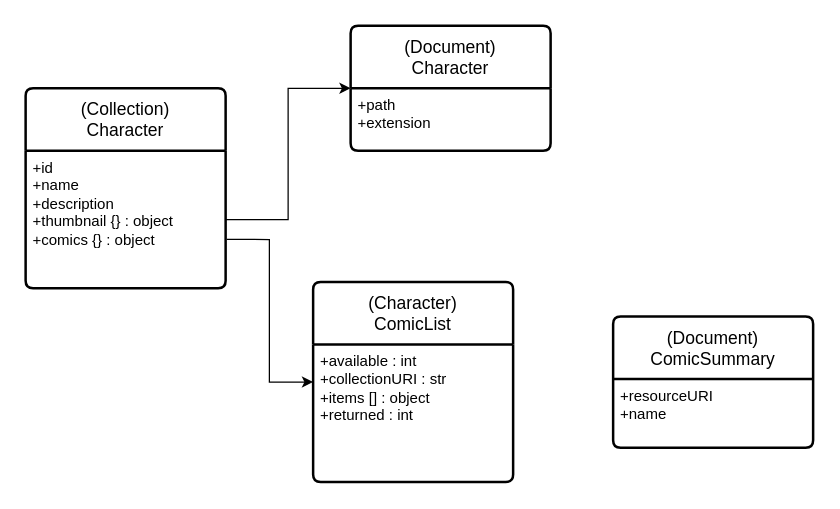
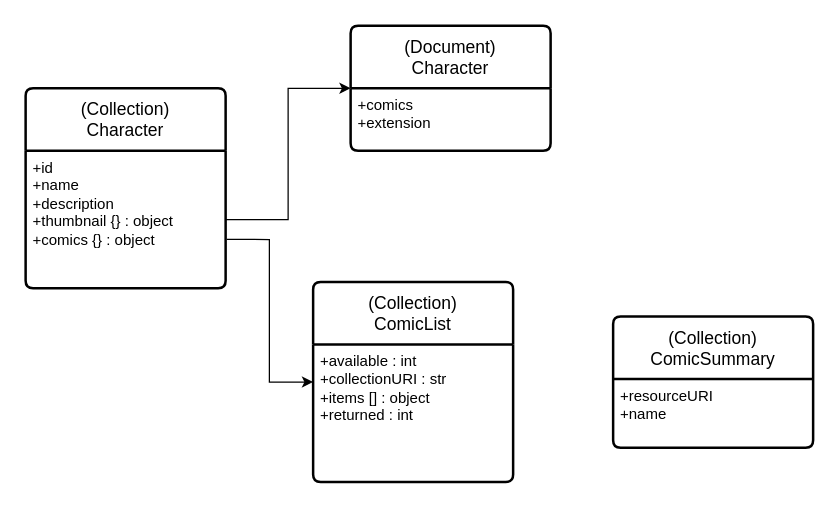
  <mxCell id="0" />
  <mxCell id="1" parent="0" />
  <mxCell id="2" value="" style="edgeStyle=orthogonalEdgeStyle;rounded=0;orthogonalLoop=1;jettySize=auto;html=1;exitX=1.006;exitY=0.645;exitDx=0;exitDy=0;exitPerimeter=0;" edge="1" parent="1" source="5" target="6"><mxGeometry relative="1" as="geometry" /></mxCell>
  <mxCell id="3" value="" style="edgeStyle=orthogonalEdgeStyle;rounded=0;orthogonalLoop=1;jettySize=auto;html=1;exitX=1;exitY=0.5;exitDx=0;exitDy=0;" edge="1" parent="1" source="5" target="10"><mxGeometry relative="1" as="geometry" /></mxCell>
  <mxCell id="4" value="(Collection)&lt;br&gt;Character" style="swimlane;childLayout=stackLayout;horizontal=1;startSize=50;horizontalStack=0;rounded=1;fontSize=14;fontStyle=0;strokeWidth=2;resizeParent=0;resizeLast=1;shadow=0;dashed=0;align=center;arcSize=4;whiteSpace=wrap;html=1;" vertex="1" parent="1"><mxGeometry x="20" y="70" width="160" height="160" as="geometry" /></mxCell>
  <mxCell id="5" value="+id&lt;br&gt;+name&lt;br&gt;+description&lt;div&gt;+thumbnail {} : object&lt;/div&gt;&lt;div&gt;+comics {} : object&lt;br&gt;&lt;div&gt;&lt;br&gt;&lt;/div&gt;&lt;/div&gt;" style="align=left;strokeColor=none;fillColor=none;spacingLeft=4;fontSize=12;verticalAlign=top;resizable=0;rotatable=0;part=1;html=1;" vertex="1" parent="4"><mxGeometry y="50" width="160" height="110" as="geometry" /></mxCell>
- <mxCell id="6" value="(Character)&lt;br&gt;ComicList" style="swimlane;childLayout=stackLayout;horizontal=1;startSize=50;horizontalStack=0;rounded=1;fontSize=14;fontStyle=0;strokeWidth=2;resizeParent=0;resizeLast=1;shadow=0;dashed=0;align=center;arcSize=4;whiteSpace=wrap;html=1;" vertex="1" parent="1"><mxGeometry x="250" y="225" width="160" height="160" as="geometry" /></mxCell>
+ <mxCell id="6" value="(Collection)&lt;br&gt;ComicList" style="swimlane;childLayout=stackLayout;horizontal=1;startSize=50;horizontalStack=0;rounded=1;fontSize=14;fontStyle=0;strokeWidth=2;resizeParent=0;resizeLast=1;shadow=0;dashed=0;align=center;arcSize=4;whiteSpace=wrap;html=1;" vertex="1" parent="1"><mxGeometry x="250" y="225" width="160" height="160" as="geometry" /></mxCell>
  <mxCell id="7" value="+available : int&lt;br&gt;+collectionURI : str&lt;br&gt;+items [] : object&lt;div&gt;+returned : int&lt;/div&gt;&lt;div&gt;&lt;div&gt;&lt;br&gt;&lt;/div&gt;&lt;/div&gt;" style="align=left;strokeColor=none;fillColor=none;spacingLeft=4;fontSize=12;verticalAlign=top;resizable=0;rotatable=0;part=1;html=1;" vertex="1" parent="6"><mxGeometry y="50" width="160" height="110" as="geometry" /></mxCell>
- <mxCell id="8" value="(Document) ComicSummary" style="swimlane;childLayout=stackLayout;horizontal=1;startSize=50;horizontalStack=0;rounded=1;fontSize=14;fontStyle=0;strokeWidth=2;resizeParent=0;resizeLast=1;shadow=0;dashed=0;align=center;arcSize=4;whiteSpace=wrap;html=1;" vertex="1" parent="1"><mxGeometry x="490" y="252.5" width="160" height="105" as="geometry" /></mxCell>
+ <mxCell id="8" value="(Collection) ComicSummary" style="swimlane;childLayout=stackLayout;horizontal=1;startSize=50;horizontalStack=0;rounded=1;fontSize=14;fontStyle=0;strokeWidth=2;resizeParent=0;resizeLast=1;shadow=0;dashed=0;align=center;arcSize=4;whiteSpace=wrap;html=1;" vertex="1" parent="1"><mxGeometry x="490" y="252.5" width="160" height="105" as="geometry" /></mxCell>
  <mxCell id="9" value="+resourceURI&lt;br&gt;+name" style="align=left;strokeColor=none;fillColor=none;spacingLeft=4;fontSize=12;verticalAlign=top;resizable=0;rotatable=0;part=1;html=1;" vertex="1" parent="8"><mxGeometry y="50" width="160" height="55" as="geometry" /></mxCell>
  <mxCell id="10" value="(Document)&lt;br&gt;Character" style="swimlane;childLayout=stackLayout;horizontal=1;startSize=50;horizontalStack=0;rounded=1;fontSize=14;fontStyle=0;strokeWidth=2;resizeParent=0;resizeLast=1;shadow=0;dashed=0;align=center;arcSize=4;whiteSpace=wrap;html=1;" vertex="1" parent="1"><mxGeometry x="280" y="20" width="160" height="100" as="geometry" /></mxCell>
- <mxCell id="11" value="+path&lt;br&gt;+extension&lt;div&gt;&lt;div&gt;&lt;br&gt;&lt;/div&gt;&lt;/div&gt;" style="align=left;strokeColor=none;fillColor=none;spacingLeft=4;fontSize=12;verticalAlign=top;resizable=0;rotatable=0;part=1;html=1;" vertex="1" parent="10"><mxGeometry y="50" width="160" height="50" as="geometry" /></mxCell>
+ <mxCell id="11" value="+comics&lt;br&gt;+extension&lt;div&gt;&lt;div&gt;&lt;br&gt;&lt;/div&gt;&lt;/div&gt;" style="align=left;strokeColor=none;fillColor=none;spacingLeft=4;fontSize=12;verticalAlign=top;resizable=0;rotatable=0;part=1;html=1;" vertex="1" parent="10"><mxGeometry y="50" width="160" height="50" as="geometry" /></mxCell>
